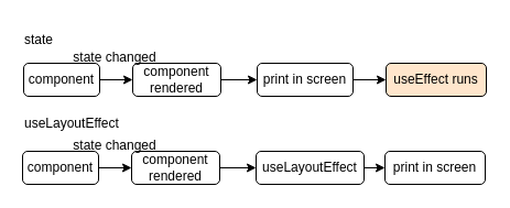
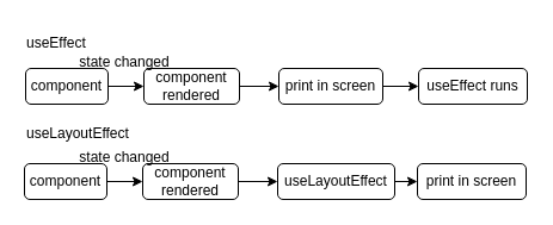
  <mxCell id="0" />
  <mxCell id="1" parent="0" />
  <mxCell id="2" value="" style="edgeStyle=none;html=1;" edge="1" parent="1" source="3" target="5"><mxGeometry relative="1" as="geometry" /></mxCell>
  <mxCell id="3" value="&lt;span&gt;component&lt;/span&gt;" style="rounded=1;whiteSpace=wrap;html=1;" vertex="1" parent="1"><mxGeometry x="21" y="57" width="69" height="30" as="geometry" /></mxCell>
  <mxCell id="4" value="" style="edgeStyle=none;html=1;" edge="1" parent="1" source="5" target="7"><mxGeometry relative="1" as="geometry" /></mxCell>
  <mxCell id="5" value="&lt;span&gt;component rendered&lt;/span&gt;" style="rounded=1;whiteSpace=wrap;html=1;" vertex="1" parent="1"><mxGeometry x="120" y="57" width="80" height="30" as="geometry" /></mxCell>
  <mxCell id="6" value="" style="edgeStyle=none;html=1;" edge="1" parent="1" source="7" target="8"><mxGeometry relative="1" as="geometry" /></mxCell>
  <mxCell id="7" value="print in screen" style="rounded=1;whiteSpace=wrap;html=1;" vertex="1" parent="1"><mxGeometry x="233" y="57" width="87" height="30" as="geometry" /></mxCell>
- <mxCell id="8" value="&lt;span&gt;useEffect runs&lt;/span&gt;" style="rounded=1;whiteSpace=wrap;html=1;fillColor=#ffe6cc;" vertex="1" parent="1"><mxGeometry x="350" y="57" width="91" height="30" as="geometry" /></mxCell>
- <mxCell id="9" value="&lt;p style=&quot;line-height: 1&quot;&gt;state&lt;/p&gt;" style="text;html=1;strokeColor=none;fillColor=none;align=left;verticalAlign=middle;whiteSpace=wrap;rounded=0;" vertex="1" parent="1"><mxGeometry y="20" width="70" height="30" as="geometry" x="20" /></mxCell>
+ <mxCell id="8" value="&lt;span&gt;useEffect runs&lt;/span&gt;" style="rounded=1;whiteSpace=wrap;html=1;" vertex="1" parent="1"><mxGeometry x="350" y="57" width="91" height="30" as="geometry" /></mxCell>
+ <mxCell id="9" value="&lt;p style=&quot;line-height: 1&quot;&gt;useEffect&lt;/p&gt;" style="text;html=1;strokeColor=none;fillColor=none;align=left;verticalAlign=middle;whiteSpace=wrap;rounded=0;" vertex="1" parent="1"><mxGeometry y="20" width="70" height="30" as="geometry" x="20" /></mxCell>
  <mxCell id="10" value="&lt;p style=&quot;line-height: 1&quot;&gt;useLayoutEffect&lt;/p&gt;" style="text;html=1;strokeColor=none;fillColor=none;align=left;verticalAlign=middle;whiteSpace=wrap;rounded=0;" vertex="1" parent="1"><mxGeometry y="96" width="70" height="30" as="geometry" x="20" /></mxCell>
  <mxCell id="11" value="state changed" style="text;html=1;strokeColor=none;fillColor=none;align=center;verticalAlign=middle;whiteSpace=wrap;rounded=0;" vertex="1" parent="1"><mxGeometry x="60" y="37" width="88" height="30" as="geometry" /></mxCell>
  <mxCell id="12" value="" style="edgeStyle=none;html=1;" edge="1" parent="1" source="13" target="15"><mxGeometry relative="1" as="geometry" /></mxCell>
  <mxCell id="13" value="&lt;span&gt;component&lt;/span&gt;" style="rounded=1;whiteSpace=wrap;html=1;" vertex="1" parent="1"><mxGeometry y="137" width="69" height="30" as="geometry" x="20" /></mxCell>
  <mxCell id="14" value="" style="edgeStyle=none;html=1;" edge="1" parent="1" source="15" target="17"><mxGeometry relative="1" as="geometry" /></mxCell>
  <mxCell id="15" value="&lt;span&gt;component rendered&lt;/span&gt;" style="rounded=1;whiteSpace=wrap;html=1;" vertex="1" parent="1"><mxGeometry x="119" y="137" width="80" height="30" as="geometry" /></mxCell>
  <mxCell id="16" value="" style="edgeStyle=none;html=1;" edge="1" parent="1" source="17" target="18"><mxGeometry relative="1" as="geometry" /></mxCell>
  <mxCell id="17" value="useLayoutEffect" style="rounded=1;whiteSpace=wrap;html=1;" vertex="1" parent="1"><mxGeometry x="232" y="137" width="98" height="30" as="geometry" /></mxCell>
  <mxCell id="18" value="print in screen" style="rounded=1;whiteSpace=wrap;html=1;" vertex="1" parent="1"><mxGeometry x="349" y="137" width="91" height="30" as="geometry" /></mxCell>
  <mxCell id="19" value="state changed" style="text;html=1;strokeColor=none;fillColor=none;align=center;verticalAlign=middle;whiteSpace=wrap;rounded=0;" vertex="1" parent="1"><mxGeometry x="60" y="117" width="88" height="30" as="geometry" /></mxCell>
